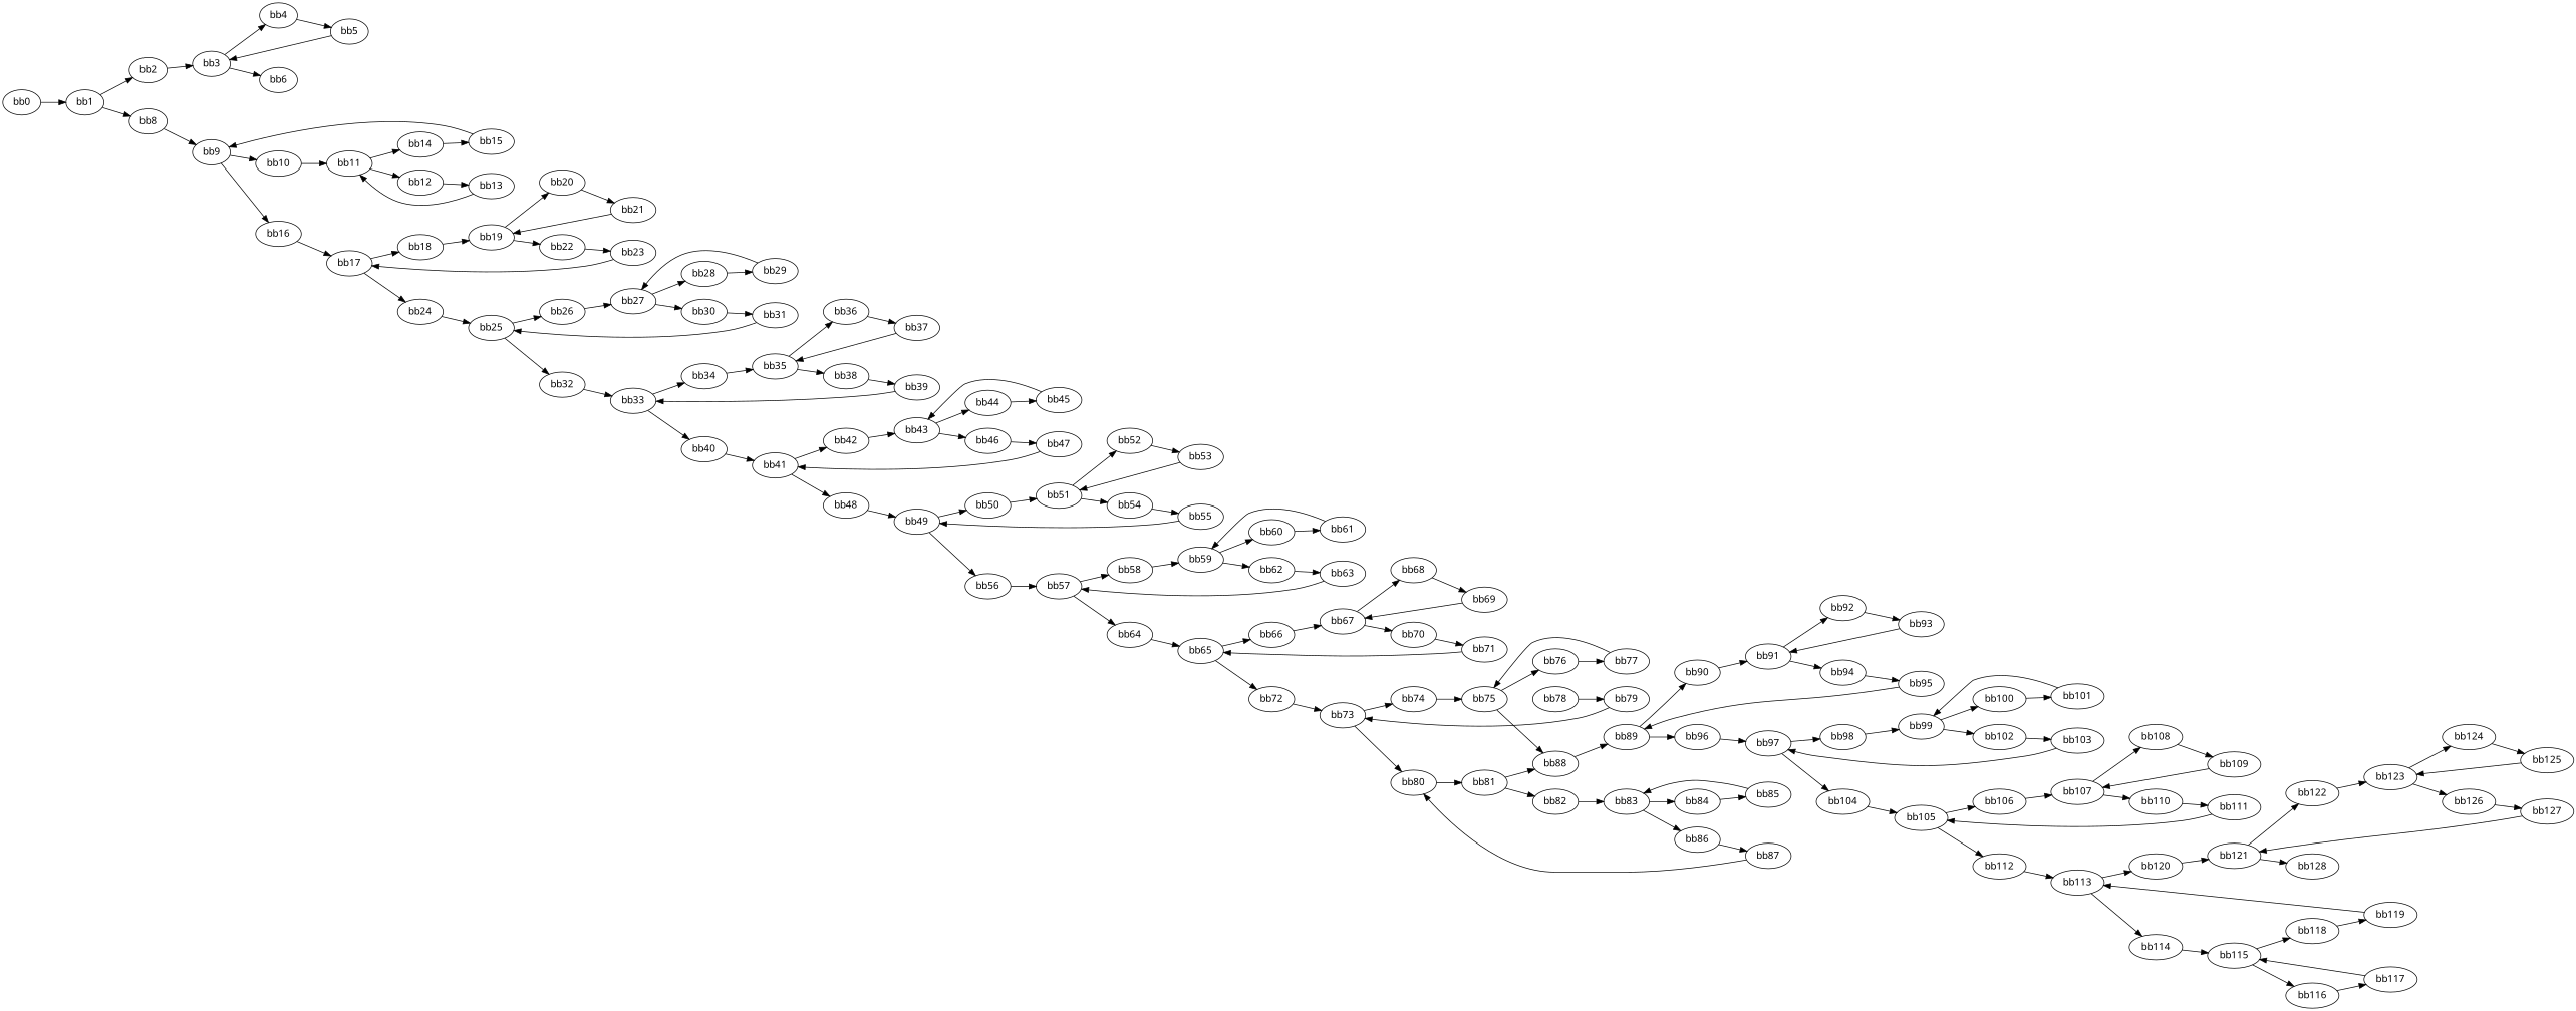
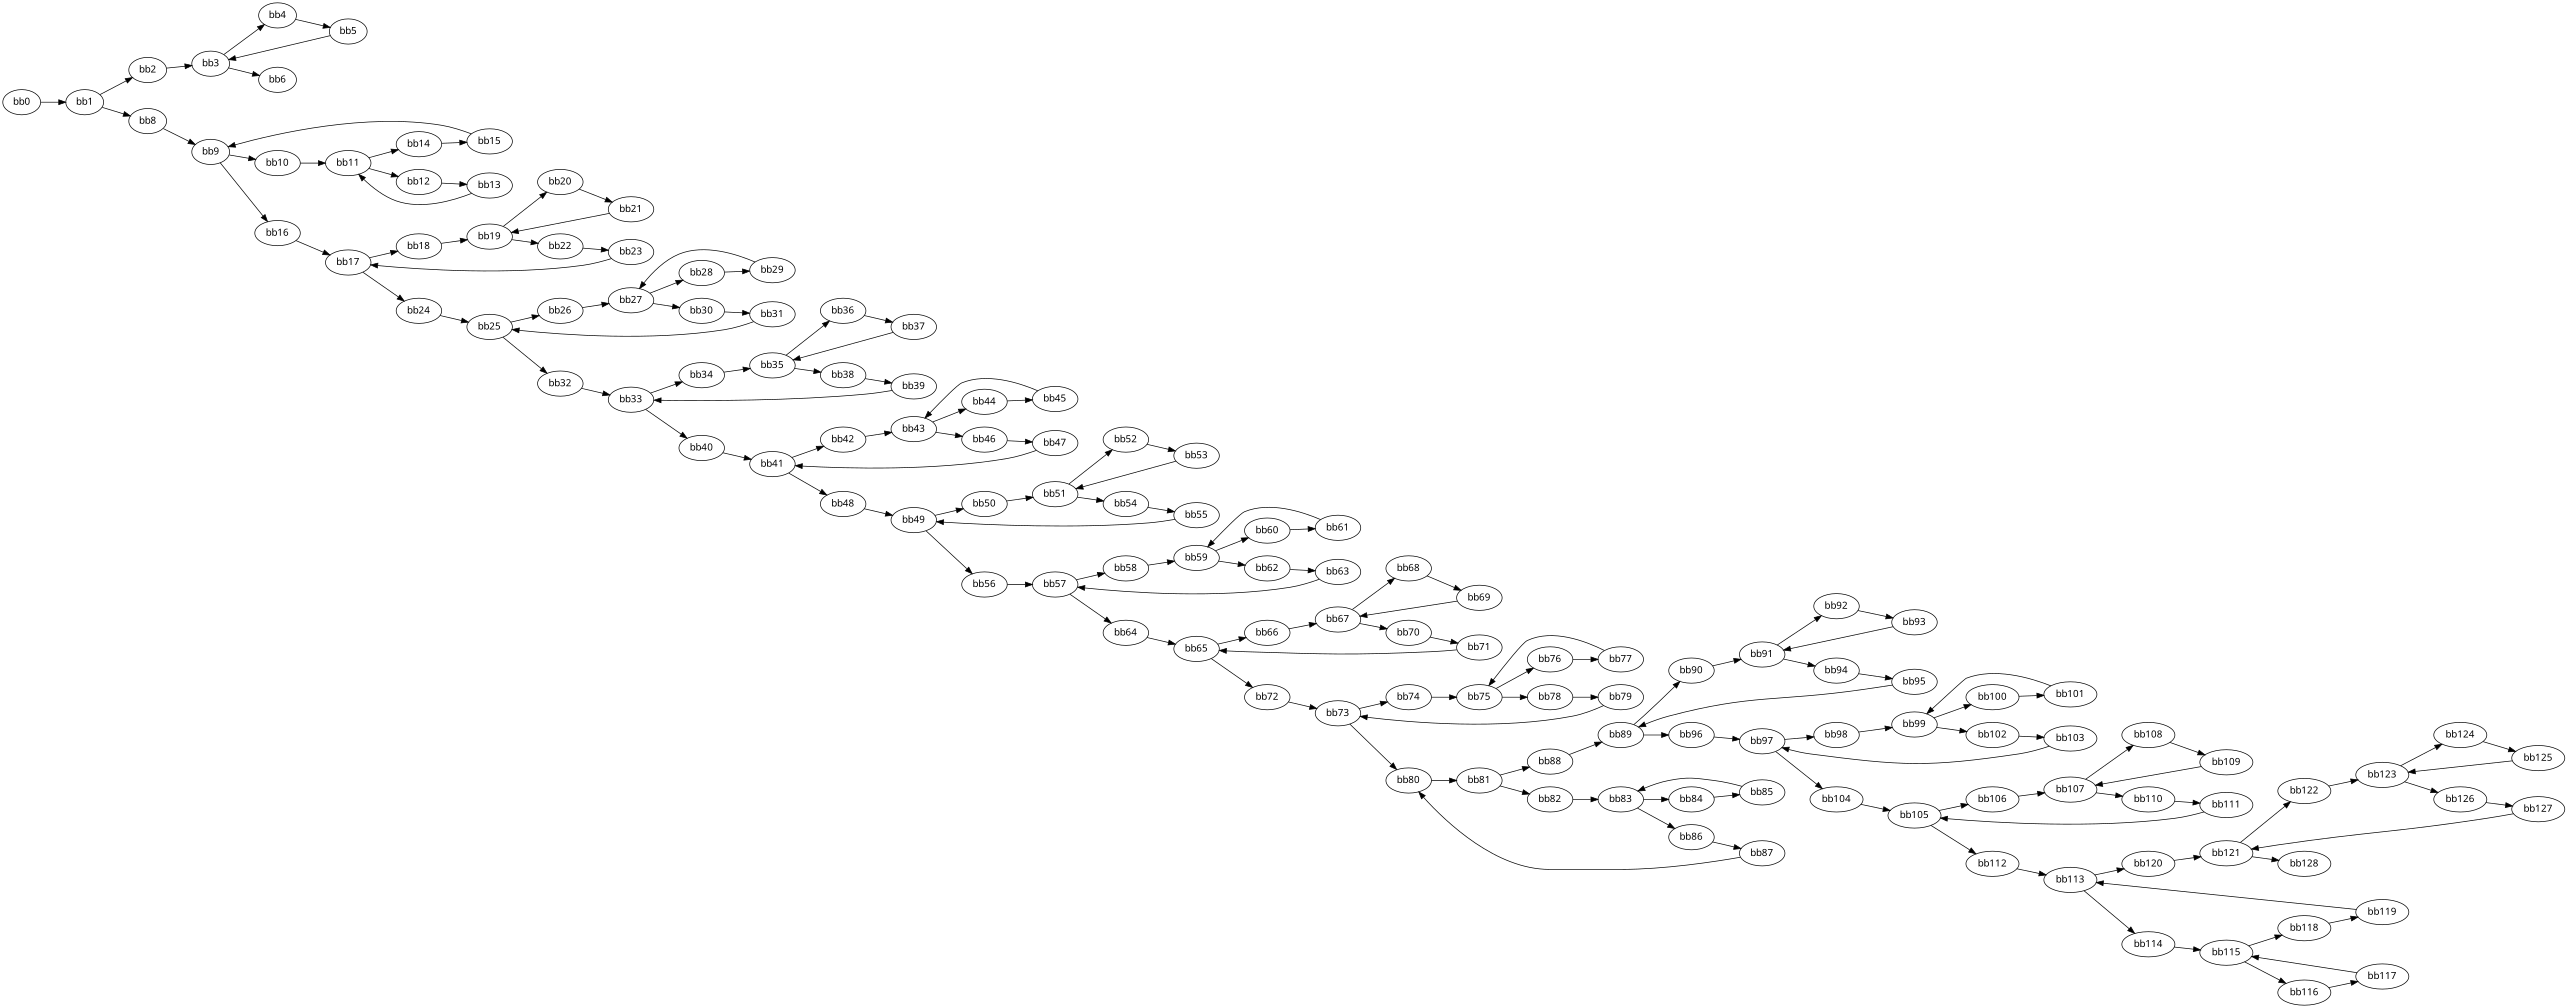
  digraph {
    fontname="Noto Sans"
    rankdir=LR
    node [fontname="Noto Sans"]
    edge [fontname="Noto Sans"]
    n1 [label=bb0]
    n2 [label=bb1]
    n3 [label=bb2]
    n4 [label=bb8]
    n5 [label=bb3]
    n6 [label=bb9]
    n7 [label=bb4]
    n8 [label=bb6]
    n9 [label=bb5]
    n10 [label=bb10]
    n11 [label=bb16]
    n12 [label=bb11]
    n13 [label=bb17]
    n14 [label=bb12]
    n15 [label=bb14]
    n16 [label=bb13]
    n17 [label=bb15]
    n18 [label=bb18]
    n19 [label=bb24]
    n20 [label=bb19]
    n21 [label=bb25]
    n22 [label=bb20]
    n23 [label=bb22]
    n24 [label=bb21]
    n25 [label=bb23]
    n26 [label=bb26]
    n27 [label=bb32]
    n28 [label=bb27]
    n29 [label=bb33]
    n30 [label=bb28]
    n31 [label=bb30]
    n32 [label=bb29]
    n33 [label=bb31]
    n34 [label=bb34]
    n35 [label=bb40]
    n36 [label=bb35]
    n37 [label=bb41]
    n38 [label=bb36]
    n39 [label=bb38]
    n40 [label=bb37]
    n41 [label=bb39]
    n42 [label=bb42]
    n43 [label=bb48]
    n44 [label=bb43]
    n45 [label=bb49]
    n46 [label=bb44]
    n47 [label=bb46]
    n48 [label=bb45]
    n49 [label=bb47]
    n50 [label=bb50]
    n51 [label=bb56]
    n52 [label=bb51]
    n53 [label=bb57]
    n54 [label=bb52]
    n55 [label=bb54]
    n56 [label=bb53]
    n57 [label=bb55]
    n58 [label=bb58]
    n59 [label=bb64]
    n60 [label=bb59]
    n61 [label=bb65]
    n62 [label=bb60]
    n63 [label=bb62]
    n64 [label=bb61]
    n65 [label=bb63]
    n66 [label=bb66]
    n67 [label=bb72]
    n68 [label=bb67]
    n69 [label=bb73]
    n70 [label=bb68]
    n71 [label=bb70]
    n72 [label=bb69]
    n73 [label=bb71]
    n74 [label=bb74]
    n75 [label=bb80]
    n76 [label=bb75]
    n77 [label=bb81]
    n78 [label=bb76]
    n79 [label=bb78]
    n80 [label=bb77]
    n81 [label=bb79]
    n82 [label=bb82]
    n83 [label=bb88]
    n84 [label=bb83]
    n85 [label=bb89]
    n86 [label=bb84]
    n87 [label=bb86]
    n88 [label=bb85]
    n89 [label=bb87]
    n90 [label=bb90]
    n91 [label=bb96]
    n92 [label=bb91]
    n93 [label=bb97]
    n94 [label=bb92]
    n95 [label=bb94]
    n96 [label=bb93]
    n97 [label=bb95]
    n98 [label=bb98]
    n99 [label=bb104]
    n100 [label=bb99]
    n101 [label=bb105]
    n102 [label=bb100]
    n103 [label=bb102]
    n104 [label=bb101]
    n105 [label=bb103]
    n106 [label=bb106]
    n107 [label=bb112]
    n108 [label=bb107]
    n109 [label=bb113]
    n110 [label=bb108]
    n111 [label=bb110]
    n112 [label=bb109]
    n113 [label=bb111]
    n114 [label=bb114]
    n115 [label=bb120]
    n116 [label=bb115]
    n117 [label=bb121]
    n118 [label=bb116]
    n119 [label=bb118]
    n120 [label=bb117]
    n121 [label=bb119]
    n122 [label=bb122]
    n123 [label=bb128]
    n124 [label=bb123]
    n125 [label=bb124]
    n126 [label=bb126]
    n127 [label=bb125]
    n128 [label=bb127]
    n1 -> n2
    n2 -> n3
    n2 -> n4
    n3 -> n5
    n4 -> n6
    n5 -> n7
    n5 -> n8
    n6 -> n10
    n6 -> n11
    n7 -> n9
    n9 -> n5
    n10 -> n12
    n11 -> n13
    n12 -> n14
    n12 -> n15
    n13 -> n18
    n13 -> n19
    n14 -> n16
    n15 -> n17
    n16 -> n12
    n17 -> n6
    n18 -> n20
    n19 -> n21
    n20 -> n22
    n20 -> n23
    n21 -> n26
    n21 -> n27
    n22 -> n24
    n23 -> n25
    n24 -> n20
    n25 -> n13
    n26 -> n28
    n27 -> n29
    n28 -> n30
    n28 -> n31
    n29 -> n34
    n29 -> n35
    n30 -> n32
    n31 -> n33
    n32 -> n28
    n33 -> n21
    n34 -> n36
    n35 -> n37
    n36 -> n38
    n36 -> n39
    n37 -> n42
    n37 -> n43
    n38 -> n40
    n39 -> n41
    n40 -> n36
    n41 -> n29
    n42 -> n44
    n43 -> n45
    n44 -> n46
    n44 -> n47
    n45 -> n50
    n45 -> n51
    n46 -> n48
    n47 -> n49
    n48 -> n44
    n49 -> n37
    n50 -> n52
    n51 -> n53
    n52 -> n54
    n52 -> n55
    n53 -> n58
    n53 -> n59
    n54 -> n56
    n55 -> n57
    n56 -> n52
    n57 -> n45
    n58 -> n60
    n59 -> n61
    n60 -> n62
    n60 -> n63
    n61 -> n66
    n61 -> n67
    n62 -> n64
    n63 -> n65
    n64 -> n60
    n65 -> n53
    n66 -> n68
    n67 -> n69
    n68 -> n70
    n68 -> n71
    n69 -> n74
    n69 -> n75
    n70 -> n72
    n71 -> n73
    n72 -> n68
    n73 -> n61
    n74 -> n76
    n75 -> n77
    n76 -> n78
-   n76 -> n83
+   n76 -> n79
    n77 -> n82
    n77 -> n83
    n78 -> n80
    n79 -> n81
    n80 -> n76
    n81 -> n69
    n82 -> n84
    n83 -> n85
    n84 -> n86
    n84 -> n87
    n85 -> n90
    n85 -> n91
    n86 -> n88
    n87 -> n89
    n88 -> n84
    n89 -> n75
    n90 -> n92
    n91 -> n93
    n92 -> n94
    n92 -> n95
    n93 -> n98
    n93 -> n99
    n94 -> n96
    n95 -> n97
    n96 -> n92
    n97 -> n85
    n98 -> n100
    n99 -> n101
    n100 -> n102
    n100 -> n103
    n101 -> n106
    n101 -> n107
    n102 -> n104
    n103 -> n105
    n104 -> n100
    n105 -> n93
    n106 -> n108
    n107 -> n109
    n108 -> n110
    n108 -> n111
    n109 -> n114
    n109 -> n115
    n110 -> n112
    n111 -> n113
    n112 -> n108
    n113 -> n101
    n114 -> n116
    n115 -> n117
    n116 -> n118
    n116 -> n119
    n117 -> n122
    n117 -> n123
    n118 -> n120
    n119 -> n121
    n120 -> n116
    n121 -> n109
    n122 -> n124
    n124 -> n125
    n124 -> n126
    n125 -> n127
    n126 -> n128
    n127 -> n124
    n128 -> n117
  }
